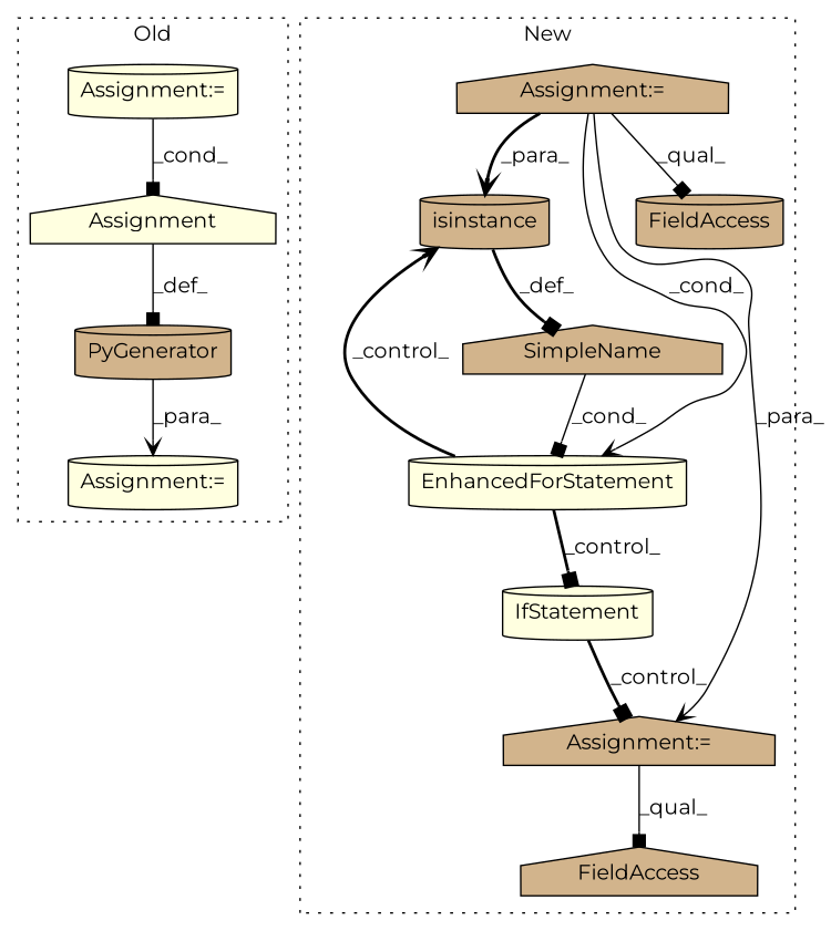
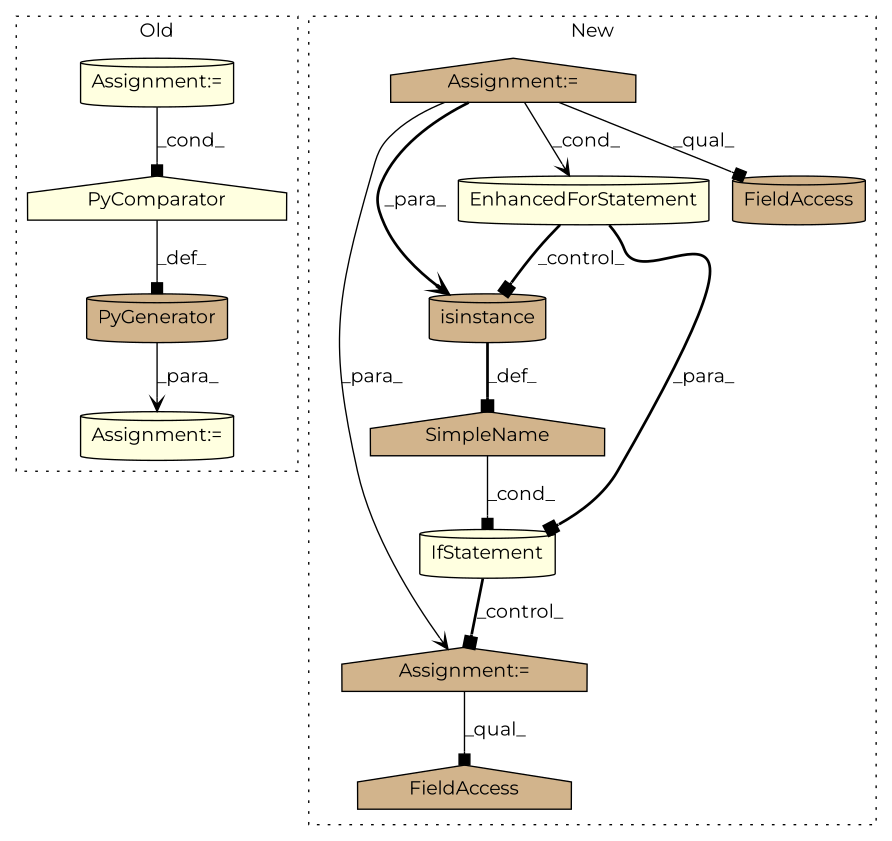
  digraph {
    fontname=Montserrat
    node [a=7 fillcolor=tan fontname=Montserrat l=44 s=3286 shape=cylinder style=filled]
    edge [arrowhead=box fontname=Montserrat style=solid]
    n1 [a=107 l=139 label=PyGenerator s=3197]
-   n2 [a=113 fillcolor=lightyellow label=Assignment shape=house]
+   n2 [a=113 fillcolor=lightyellow label=PyComparator shape=house]
    n3 [fillcolor=lightyellow label="Assignment:="]
    n4 [fillcolor=lightyellow l=2 label="Assignment:=" s=3176]
    n5 [a=32 l="11,1" label=isinstance s="3955,3987"]
    n6 [a=25 fillcolor=lightyellow l="4,2" label=IfStatement s="3951,3988"]
    n7 [l="65,2" label="Assignment:=" s="4002,4113" shape=house]
    n8 [a=42 label=SimpleName shape=house l="" s=""]
    n9 [a=70 fillcolor=lightyellow l="57,2" label=EnhancedForStatement s="3841,3939"]
    n10 [l="57,2" label="Assignment:=" s="3841,3939" shape=house]
    n11 [a=22 l=14 label=FieldAccess s=4098]
    n12 [a=22 l=25 label=FieldAccess s=4139 shape=house]
    subgraph cluster_1 {
      label=Old
      style=dotted
      n1
      n2
      n3
      n4
    }
    subgraph cluster_2 {
      label=New
      style=dotted
      n5
      n6
      n7
      n8
      n9
      n10
      n11
      n12
    }
    n1 -> n4 [arrowhead=vee label=_para_]
    n2 -> n1 [label=_def_]
    n3 -> n2 [label=_cond_]
    n5 -> n8 [label=_def_ style=bold]
    n6 -> n7 [label=_control_ style=bold]
    n7 -> n12 [label=_qual_]
-   n8 -> n9 [label=_cond_]
-   n9 -> n5 [arrowhead=vee label=_control_ style=bold]
-   n9 -> n6 [label=_control_ style=bold]
+   n8 -> n6 [label=_cond_]
+   n9 -> n5 [label=_control_ style=bold]
+   n9 -> n6 [label=_para_ style=bold]
    n10 -> n5 [arrowhead=vee label=_para_ style=bold]
    n10 -> n7 [arrowhead=vee label=_para_]
    n10 -> n9 [arrowhead=vee label=_cond_]
    n10 -> n11 [label=_qual_]
  }
